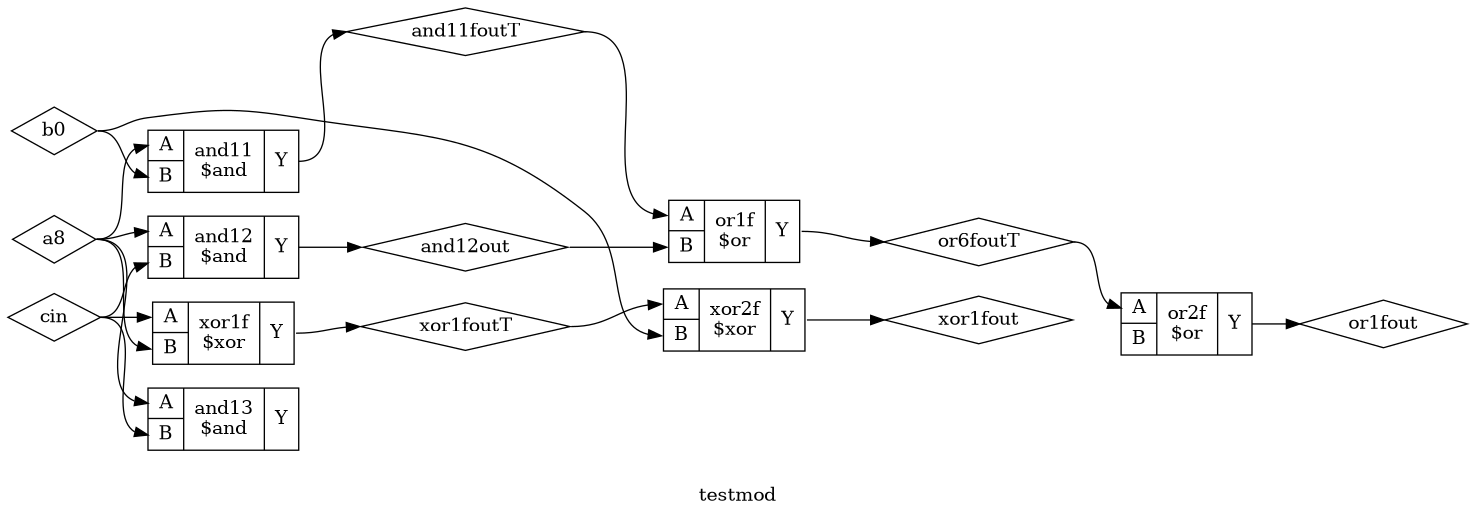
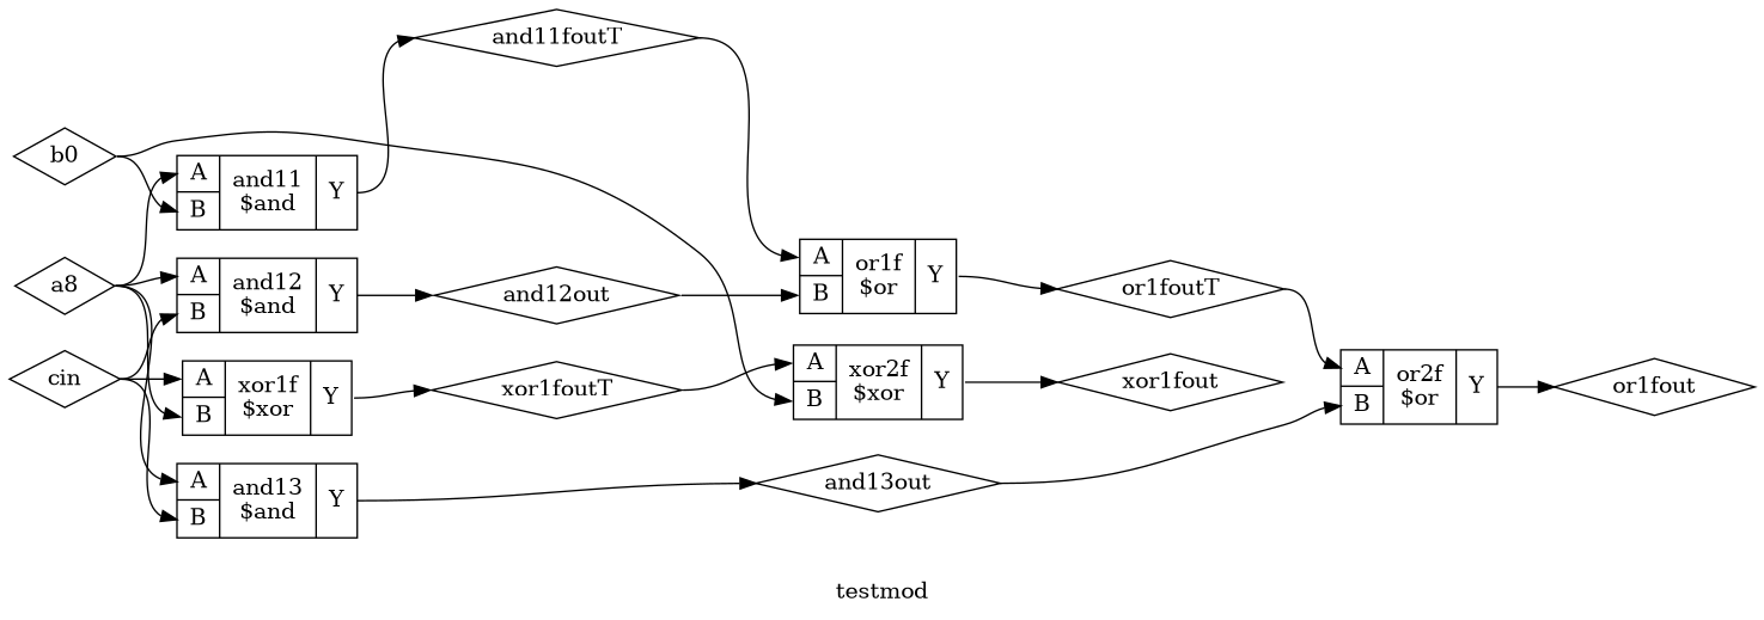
  digraph {
    label=testmod
    rankdir=LR
    remincross=true
    node [color=black fontcolor=black shape=diamond]
    edge [color=black headport="p14:w" tailport=e]
    n1 [label=cin]
    n2 [label="{{<p14> A|<p15> B}|xor1f\n$xor|{<p16> Y}}" shape=record color="" fontcolor=""]
    n3 [label="{{<p14> A|<p15> B}|and12\n$and|{<p16> Y}}" shape=record color="" fontcolor=""]
    n4 [label="{{<p14> A|<p15> B}|and13\n$and|{<p16> Y}}" shape=record color="" fontcolor=""]
    n5 [label=xor1foutT]
    n6 [label=and12out]
+   n7 [label=and13out]
    n8 [label=a8]
    n9 [label="{{<p14> A|<p15> B}|and11\n$and|{<p16> Y}}" shape=record color="" fontcolor=""]
    n10 [label=and11foutT]
    n11 [label=b0]
    n12 [label="{{<p14> A|<p15> B}|xor2f\n$xor|{<p16> Y}}" shape=record color="" fontcolor=""]
    n13 [label=xor1fout]
    n14 [label="{{<p14> A|<p15> B}|or1f\n$or|{<p16> Y}}" shape=record color="" fontcolor=""]
-   n15 [label=or6foutT]
+   n15 [label=or1foutT]
    n16 [label="{{<p14> A|<p15> B}|or2f\n$or|{<p16> Y}}" shape=record color="" fontcolor=""]
    n17 [label=or1fout]
    n1 -> n2
    n1 -> n3 [headport="p15:w"]
    n1 -> n4 [headport="p15:w"]
    n2 -> n5 [headport=w tailport="p16:e"]
    n3 -> n6 [headport=w tailport="p16:e"]
+   n4 -> n7 [headport=w tailport="p16:e"]
    n5 -> n12
    n6 -> n14 [headport="p15:w"]
+   n7 -> n16 [headport="p15:w"]
    n8 -> n2 [headport="p15:w"]
    n8 -> n3
    n8 -> n4
    n8 -> n9
    n9 -> n10 [headport=w tailport="p16:e"]
    n10 -> n14
    n11 -> n9 [headport="p15:w"]
    n11 -> n12 [headport="p15:w"]
    n12 -> n13 [headport=w tailport="p16:e"]
    n14 -> n15 [headport=w tailport="p16:e"]
    n15 -> n16
    n16 -> n17 [headport=w tailport="p16:e"]
  }
